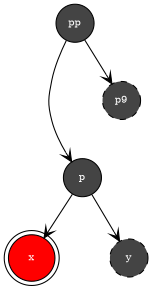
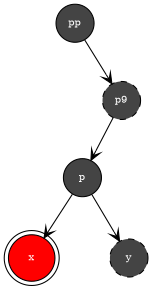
  digraph {
    nodesep=0.1
    node [fillcolor="#444444" fontcolor=white fontsize=9 shape=circle style=filled]
    edge [arrowhead=vee]
    pp [group=pp]
    p [group=p]
    _pp [group=pp style=invis]
    n4 [label=p9 style="dashed,filled"]
    x [fillcolor=red shape=doublecircle]
    _p [group=p style=invis width=0]
    y [style="dashed,filled"]
-   pp -> p
+   n4 -> p
    pp -> _pp [style=invis]
    pp -> n4
    p -> x
    p -> _p [style=invis]
    p -> y
  }
